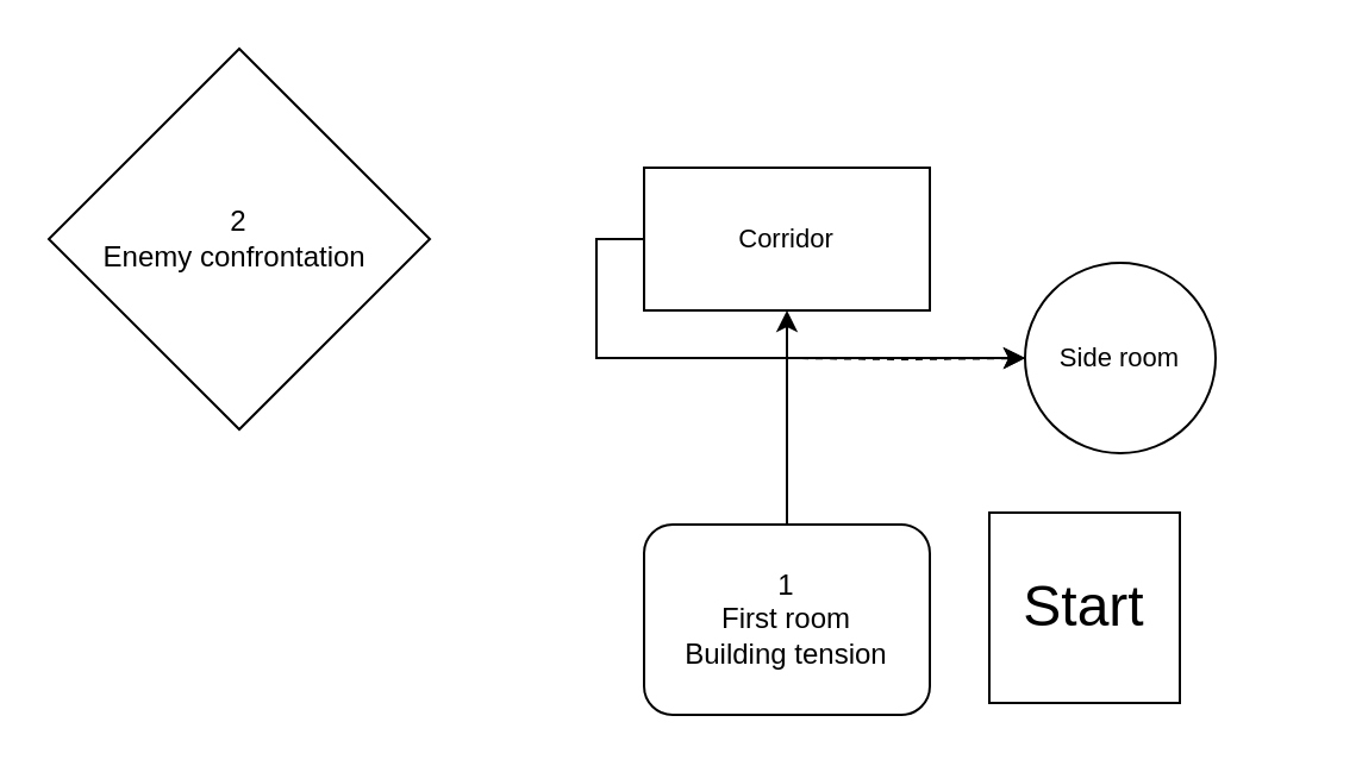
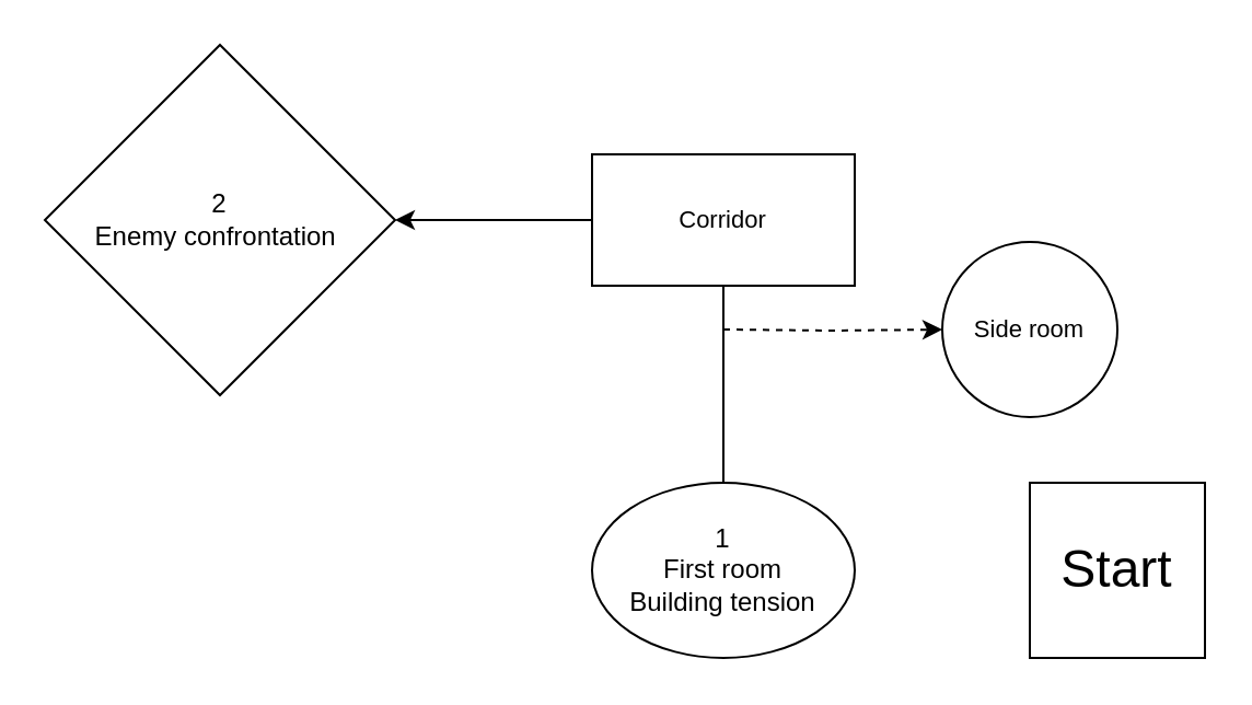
  <mxCell id="0" />
  <mxCell id="1" parent="0" />
- <mxCell id="2" value="&lt;font style=&quot;font-size: 24px;&quot;&gt;Start&lt;/font&gt;" style="whiteSpace=wrap;html=1;aspect=fixed;" parent="1" vertex="1"><mxGeometry x="415" y="215" width="80" height="80" as="geometry" /></mxCell>
- <mxCell id="3" style="edgeStyle=orthogonalEdgeStyle;rounded=0;orthogonalLoop=1;jettySize=auto;html=1;exitX=0.5;exitY=0;exitDx=0;exitDy=0;entryX=0.5;entryY=1;entryDx=0;entryDy=0;" edge="1" parent="1" source="4" target="9"><mxGeometry relative="1" as="geometry" /></mxCell>
- <mxCell id="4" value="1&lt;br&gt;First room&lt;br&gt;Building tension" style="whiteSpace=wrap;html=1;rounded=1;" parent="1" vertex="1"><mxGeometry x="270" y="220" width="120" height="80" as="geometry" /></mxCell>
+ <mxCell id="2" value="&lt;font style=&quot;font-size: 24px;&quot;&gt;Start&lt;/font&gt;" style="whiteSpace=wrap;html=1;aspect=fixed;" parent="1" vertex="1"><mxGeometry x="470" y="220" width="80" height="80" as="geometry" /></mxCell>
+ <mxCell id="3" style="edgeStyle=orthogonalEdgeStyle;rounded=0;orthogonalLoop=1;jettySize=auto;html=1;exitX=0.5;exitY=0;exitDx=0;exitDy=0;entryX=0.5;entryY=1;entryDx=0;entryDy=0;endArrow=none;" edge="1" parent="1" source="4" target="9"><mxGeometry relative="1" as="geometry" /></mxCell>
+ <mxCell id="4" value="1&lt;br&gt;First room&lt;br&gt;Building tension" style="ellipse;whiteSpace=wrap;html=1;" parent="1" vertex="1"><mxGeometry x="270" y="220" width="120" height="80" as="geometry" /></mxCell>
  <mxCell id="5" value="2&lt;br&gt;Enemy confrontation&amp;nbsp; " style="rhombus;whiteSpace=wrap;html=1;" parent="1" vertex="1"><mxGeometry x="20" y="20" width="160" height="160" as="geometry" /></mxCell>
  <mxCell id="6" style="edgeStyle=orthogonalEdgeStyle;shape=connector;rounded=0;orthogonalLoop=1;jettySize=auto;html=1;exitX=0;exitY=0.5;exitDx=0;exitDy=0;labelBackgroundColor=default;strokeColor=default;fontFamily=Helvetica;fontSize=11;fontColor=default;endArrow=classic;entryX=0;entryY=0.5;entryDx=0;entryDy=0;dashed=1;" parent="1" target="7" edge="1"><mxGeometry relative="1" as="geometry"><mxPoint x="330" y="150" as="sourcePoint" /></mxGeometry></mxCell>
  <mxCell id="7" value="Side room" style="ellipse;whiteSpace=wrap;html=1;aspect=fixed;fontFamily=Helvetica;fontSize=11;fontColor=default;" parent="1" vertex="1"><mxGeometry x="430" y="110" width="80" height="80" as="geometry" /></mxCell>
- <mxCell id="8" style="edgeStyle=orthogonalEdgeStyle;rounded=0;orthogonalLoop=1;jettySize=auto;html=1;exitX=0;exitY=0.5;exitDx=0;exitDy=0;" edge="1" parent="1" source="9" target="7"><mxGeometry relative="1" as="geometry" /></mxCell>
+ <mxCell id="8" style="edgeStyle=orthogonalEdgeStyle;rounded=0;orthogonalLoop=1;jettySize=auto;html=1;exitX=0;exitY=0.5;exitDx=0;exitDy=0;entryX=1;entryY=0.5;entryDx=0;entryDy=0;" edge="1" parent="1" source="9" target="5"><mxGeometry relative="1" as="geometry" /></mxCell>
  <mxCell id="9" value="Corridor" style="whiteSpace=wrap;html=1;fontFamily=Helvetica;fontSize=11;fontColor=default;rounded=0;" parent="1" vertex="1"><mxGeometry x="270" y="70" width="120" height="60" as="geometry" /></mxCell>
